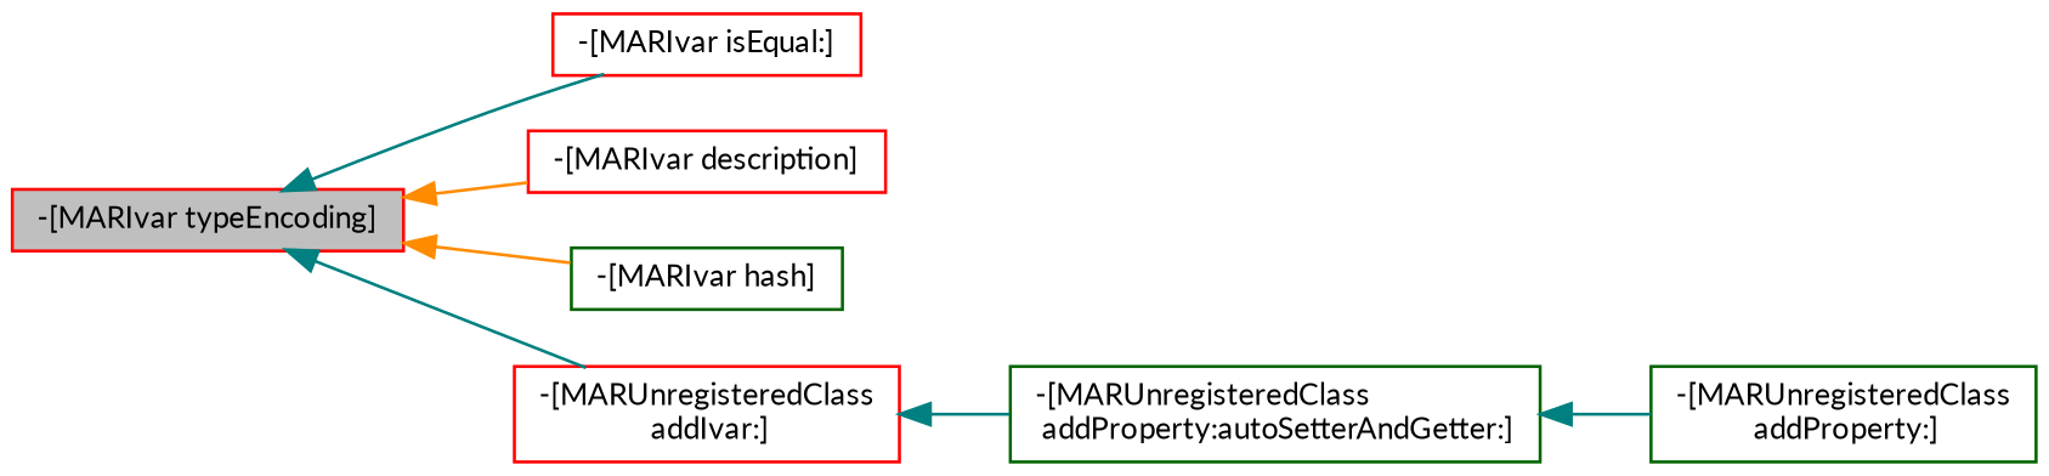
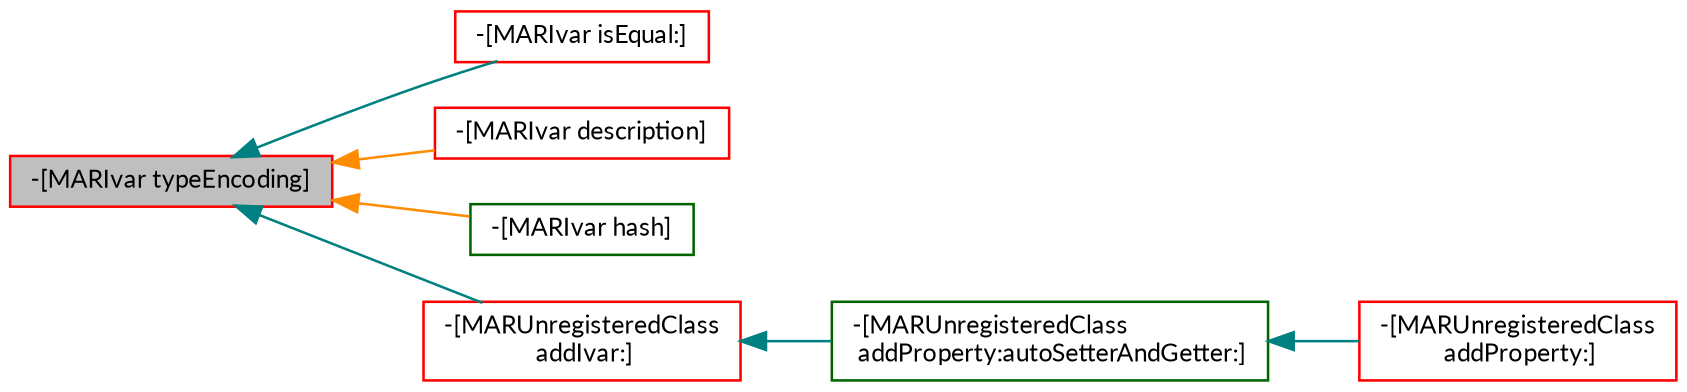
  digraph {
    fontname=Lato
    rankdir=LR
    node [color=red fillcolor=white fontname=Lato fontsize=10 shape=record style=filled]
    edge [color=teal dir=back fontname=Lato fontsize=10 labelfontname=Helvetica labelfontsize=10 style=solid]
    n1 [fillcolor=grey75 fontcolor=black height=0.2 label="-[MARIvar typeEncoding]" width=0.4]
    n2 [height=0.2 label="-[MARIvar isEqual:]" width=0.4]
    n3 [height=0.2 label="-[MARIvar description]" width=0.4]
    n4 [color=darkgreen height=0.2 label="-[MARIvar hash]" width=0.4]
    n5 [height=0.2 label="-[MARUnregisteredClass\l addIvar:]" width=0.4]
    n6 [color=darkgreen height=0.2 label="-[MARUnregisteredClass\l addProperty:autoSetterAndGetter:]" width=0.4]
-   n7 [color=darkgreen height=0.2 label="-[MARUnregisteredClass\l addProperty:]" width=0.4]
+   n7 [height=0.2 label="-[MARUnregisteredClass\l addProperty:]" width=0.4]
    n1 -> n2
    n1 -> n3 [color=darkorange]
    n1 -> n4 [color=darkorange]
    n1 -> n5
    n5 -> n6
    n6 -> n7
  }
